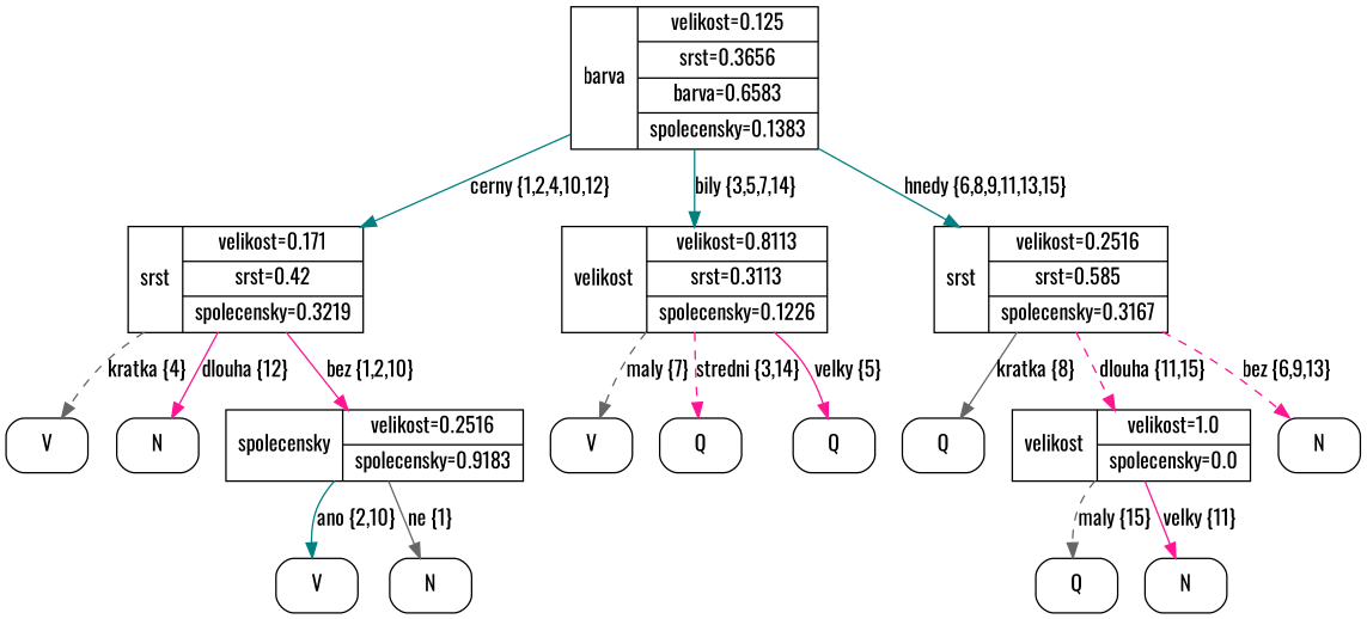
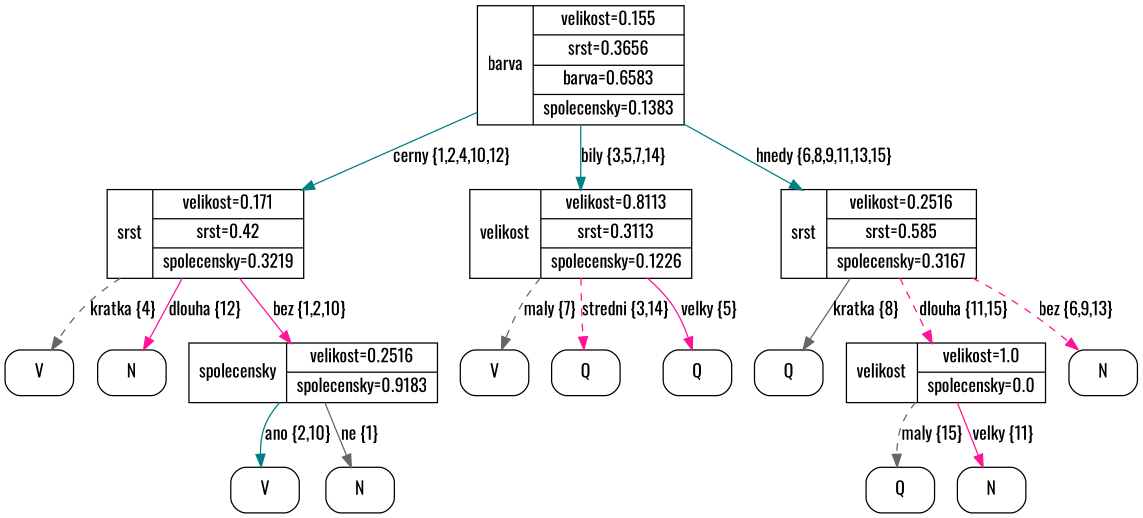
  digraph {
    fontname=Oswald
    node [shape=box fontname=Oswald style=rounded]
    edge [color=deeppink style=solid fontname=Oswald]
-   n1 [label="barva|{velikost=0.125|srst=0.3656|barva=0.6583|spolecensky=0.1383}" shape=record style=""]
+   n1 [label="barva|{velikost=0.155|srst=0.3656|barva=0.6583|spolecensky=0.1383}" shape=record style=""]
    n2 [label="srst|{velikost=0.171|srst=0.42|spolecensky=0.3219}" shape=record style=""]
    n3 [label="velikost|{velikost=0.8113|srst=0.3113|spolecensky=0.1226}" shape=record style=""]
    n4 [label="srst|{velikost=0.2516|srst=0.585|spolecensky=0.3167}" shape=record style=""]
    n5 [label=V]
    n6 [label=N]
    n7 [label="spolecensky|{velikost=0.2516|spolecensky=0.9183}" shape=record style=""]
    n8 [label=V]
    n9 [label=N]
    n10 [label=V]
    n11 [label=Q]
    n12 [label=Q]
    n13 [label=Q]
    n14 [label="velikost|{velikost=1.0|spolecensky=0.0}" shape=record style=""]
    n15 [label=N]
    n16 [label=Q]
    n17 [label=N]
    n1 -> n2 [label="cerny {1,2,4,10,12}" color=teal]
    n1 -> n3 [label="bily {3,5,7,14}" color=teal]
    n1 -> n4 [label="hnedy {6,8,9,11,13,15}" color=teal]
    n2 -> n5 [label="kratka {4}" color=gray40 style=dashed]
    n2 -> n6 [label="dlouha {12}"]
    n2 -> n7 [label="bez {1,2,10}"]
    n3 -> n10 [label="maly {7}" color=gray40 style=dashed]
    n3 -> n11 [label="stredni {3,14}" style=dashed]
    n3 -> n12 [label="velky {5}"]
    n4 -> n13 [label="kratka {8}" color=gray40]
    n4 -> n14 [label="dlouha {11,15}" style=dashed]
    n4 -> n15 [label="bez {6,9,13}" style=dashed]
    n7 -> n8 [label="ano {2,10}" color=teal]
    n7 -> n9 [label="ne {1}" color=gray40]
    n14 -> n16 [label="maly {15}" color=gray40 style=dashed]
    n14 -> n17 [label="velky {11}"]
  }
